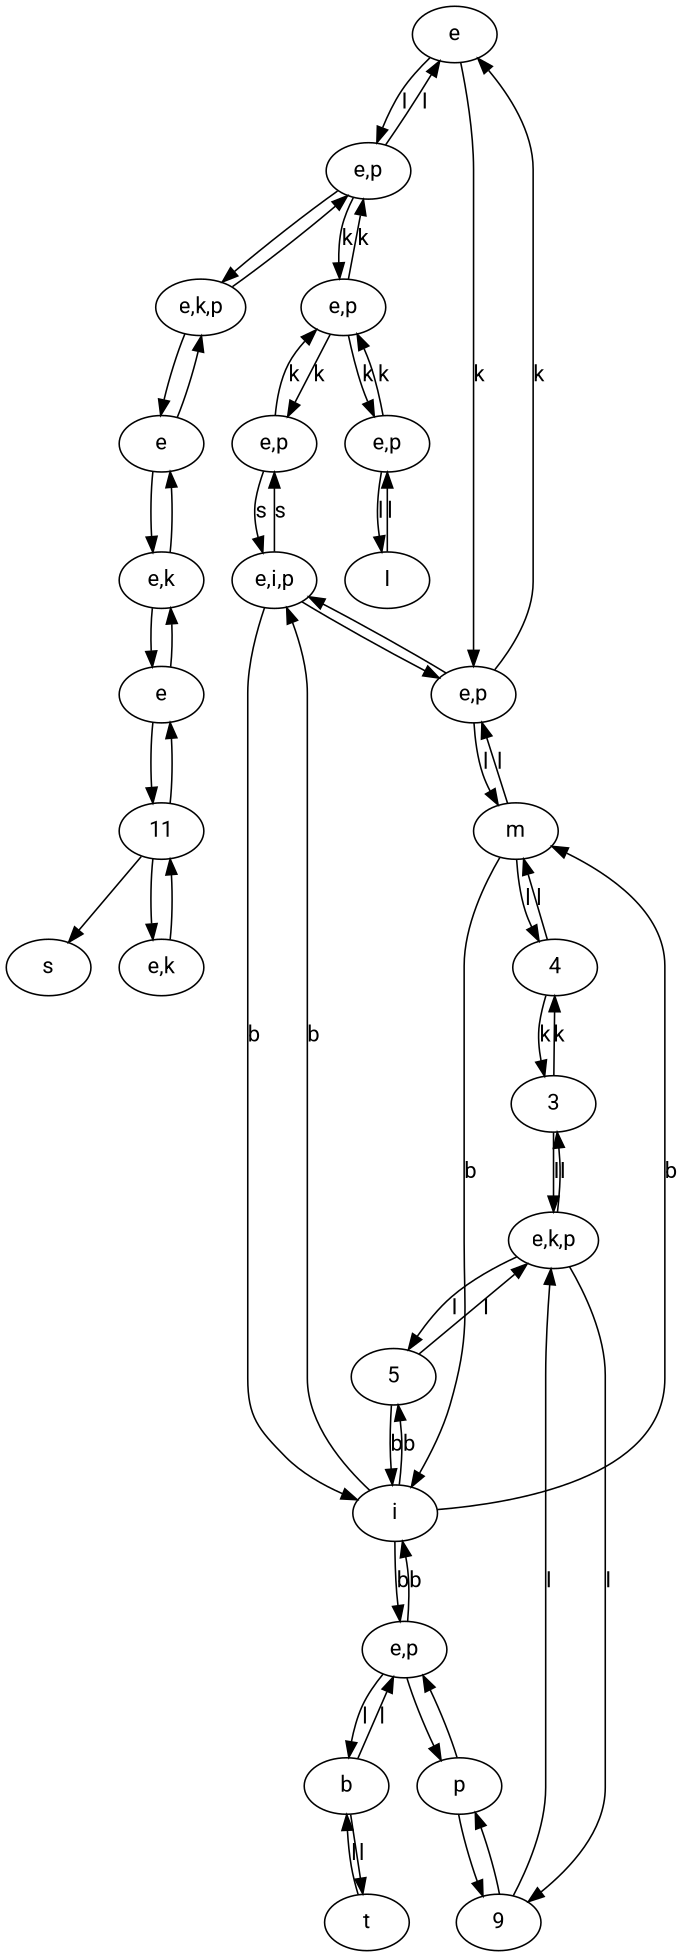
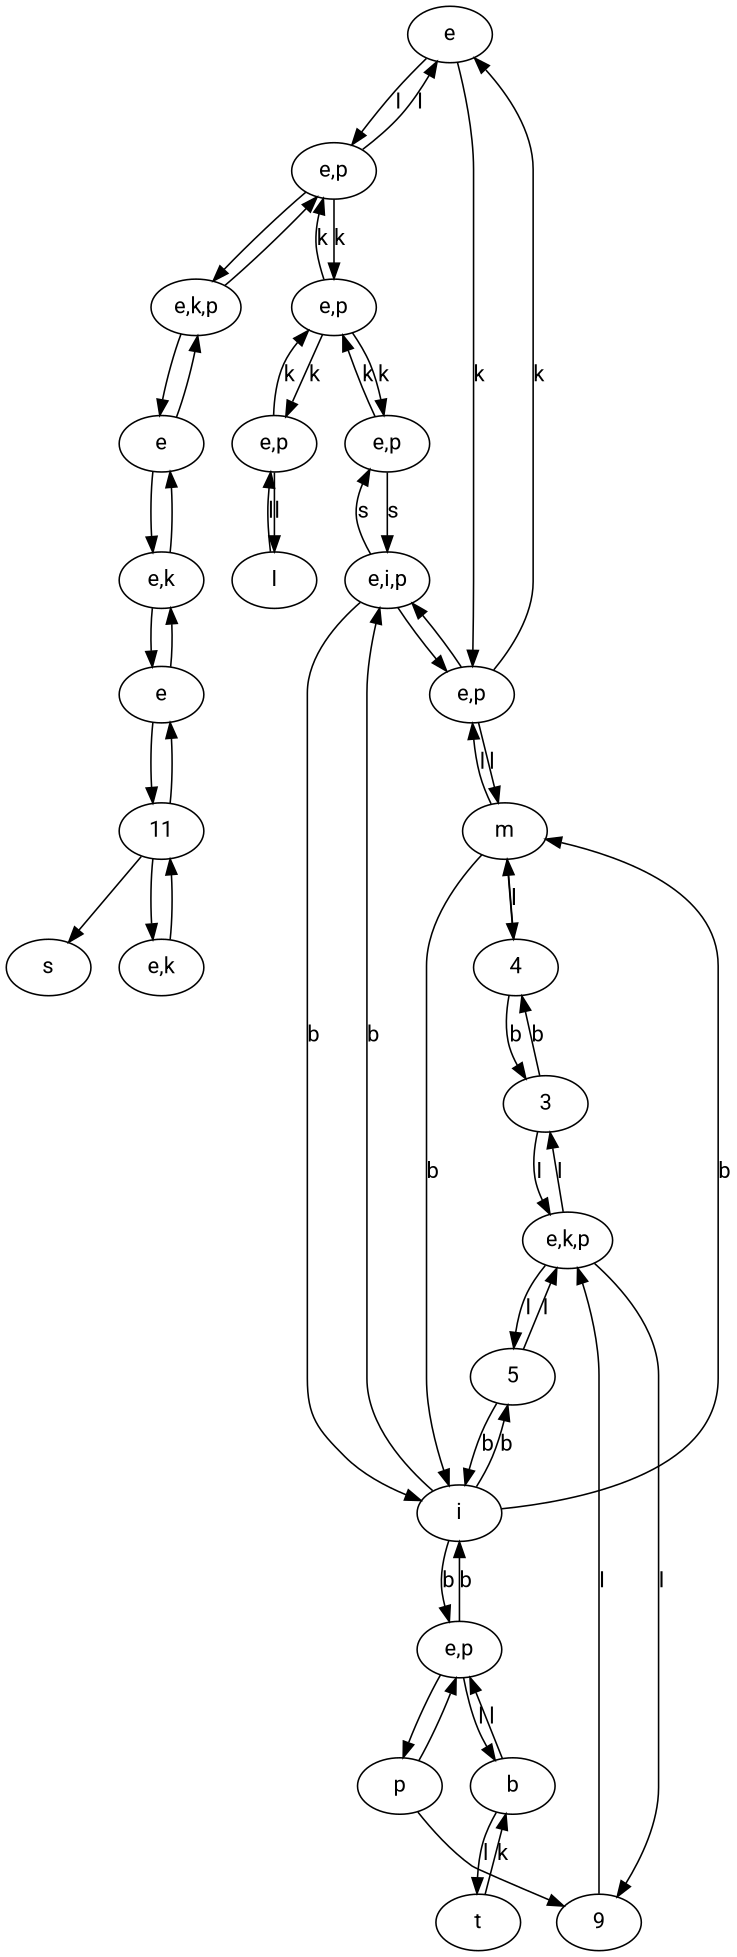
  digraph {
    fontname=Roboto
    node [fontname=Roboto]
    edge [fontname=Roboto]
    n1 [label=e]
    n2 [label="e,p"]
    n3 [label="e,p"]
    n4 [label="e,k,p"]
    n5 [label="e,p"]
    n6 [label="e,i,p"]
    n7 [label=m]
    n8 [label=I]
    n9 [label="e,p"]
    n10 [label="e,p"]
    n11 [label=i]
    5
    n13 [label="e,p"]
    3
    4
    n16 [label="e,k,p"]
    n17 [label=9]
    n18 [label=p]
    n19 [label=b]
    n20 [label=t]
    n21 [label=s]
    11
    n23 [label="e,k"]
    n24 [label=e]
    n25 [label="e,k"]
    n26 [label=e]
    n1 -> n2 [label=I]
    n1 -> n3 [label=k]
    n2 -> n1 [label=I]
    n2 -> n4
    n2 -> n5 [label=k]
    n3 -> n1 [label=k]
    n3 -> n6
    n3 -> n7 [label=l]
    n4 -> n2
    n4 -> n26
    n5 -> n2 [label=k]
    n5 -> n9 [label=k]
    n5 -> n10 [label=k]
    n6 -> n3
    n6 -> n10 [label=s]
    n6 -> n11 [label=b]
    n7 -> n3 [label=l]
    n7 -> n11 [label=b]
    n7 -> 4 [label=l]
    n8 -> n9 [label=l]
    n9 -> n5 [label=k]
    n9 -> n8 [label=l]
    n10 -> n5 [label=k]
    n10 -> n6 [label=s]
    n11 -> n6 [label=b]
    n11 -> n7 [label=b]
    n11 -> 5 [label=b]
    n11 -> n13 [label=b]
    5 -> n11 [label=b]
    5 -> n16 [label=I]
    n13 -> n11 [label=b]
    n13 -> n18
    n13 -> n19 [label=l]
-   3 -> 4 [label=k]
+   3 -> 4 [label=b]
    3 -> n16 [label=I]
    4 -> n7 [label=l]
-   4 -> 3 [label=k]
+   4 -> 3 [label=b]
    n16 -> 5 [label=I]
    n16 -> 3 [label=I]
    n16 -> n17 [label=I]
    n17 -> n16 [label=I]
-   n17 -> n18
    n18 -> n13
    n18 -> n17
    n19 -> n13 [label=l]
    n19 -> n20 [label=l]
-   n20 -> n19 [label=l]
+   n20 -> n19 [label=k]
    11 -> n21
    11 -> n23
    11 -> n24
    n23 -> 11
    n24 -> 11
    n24 -> n25
    n25 -> n24
    n25 -> n26
    n26 -> n4
    n26 -> n25
  }
